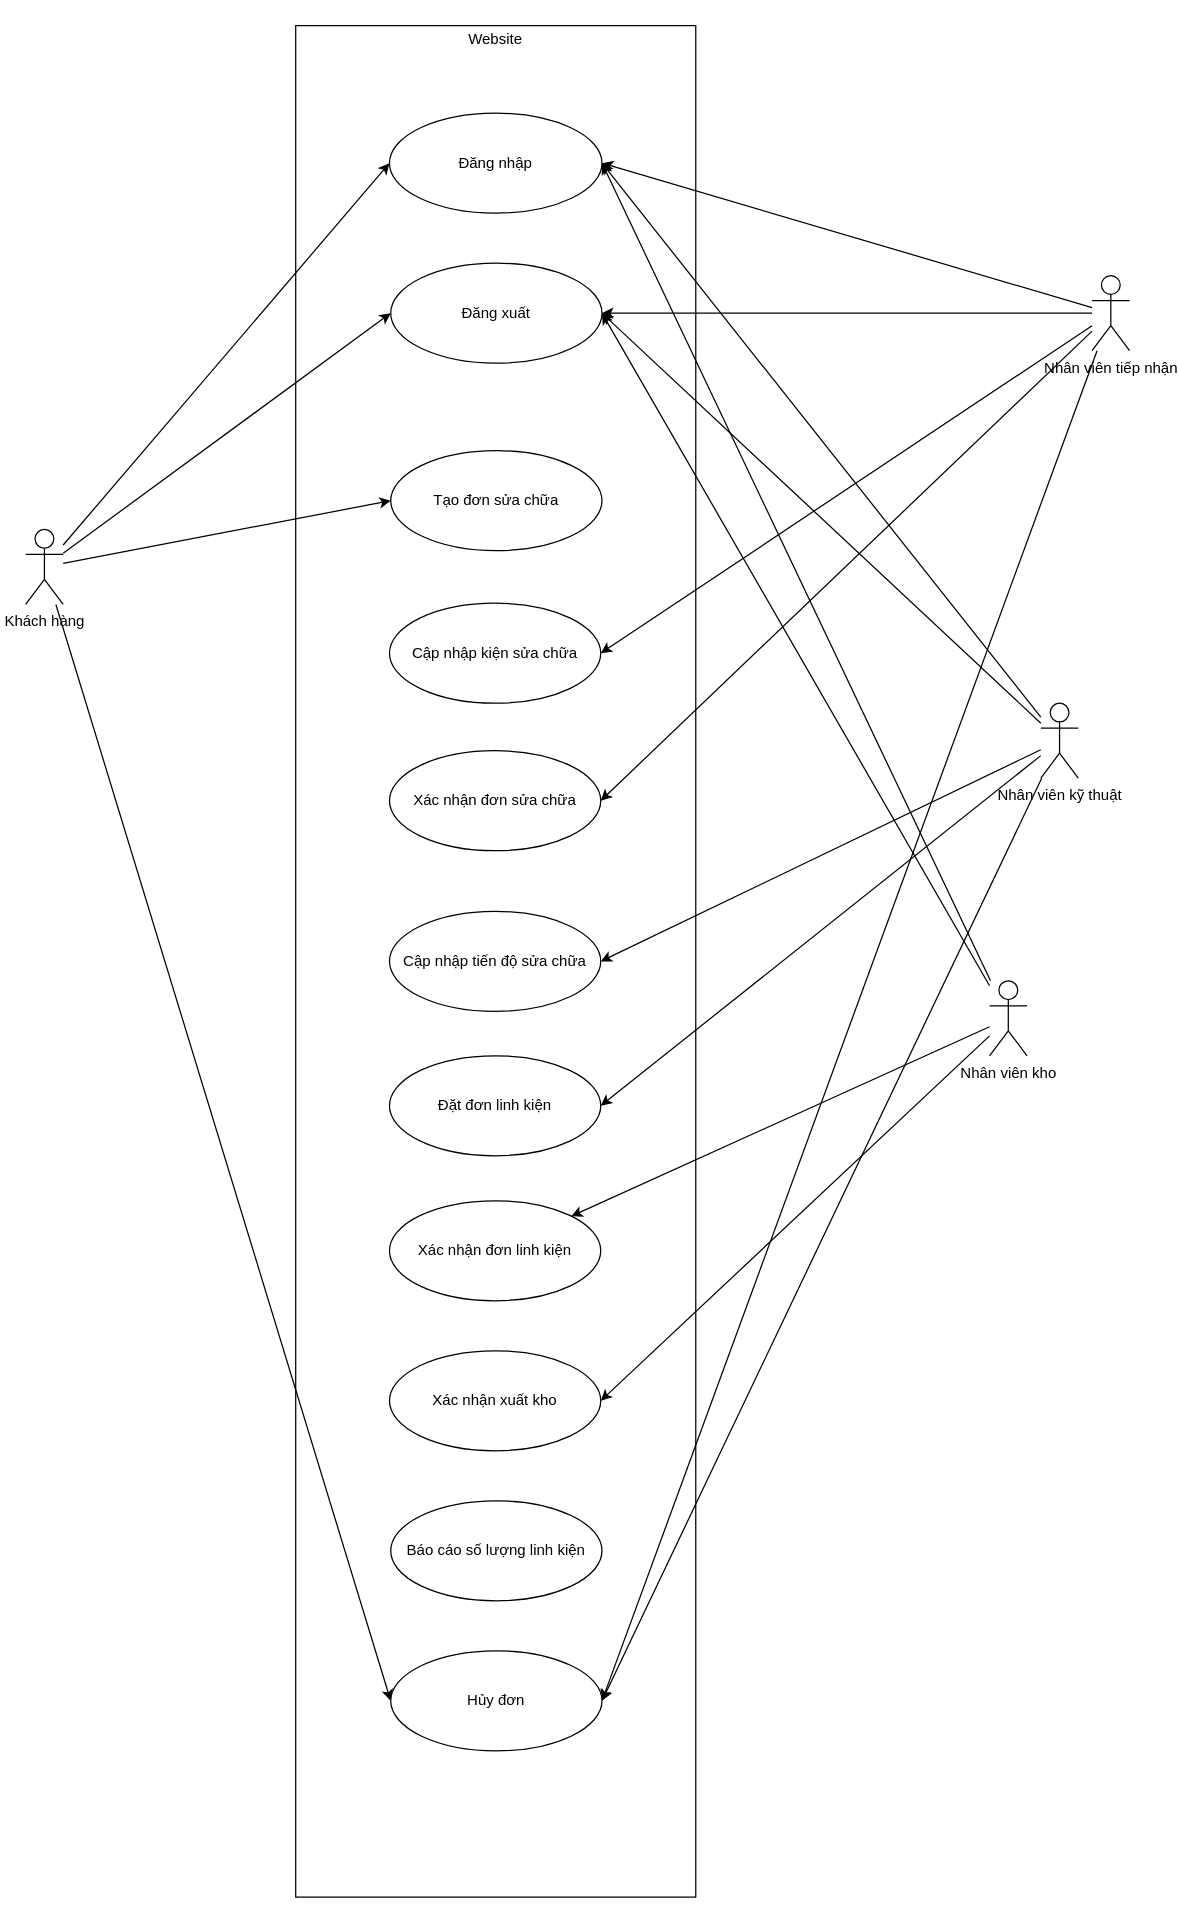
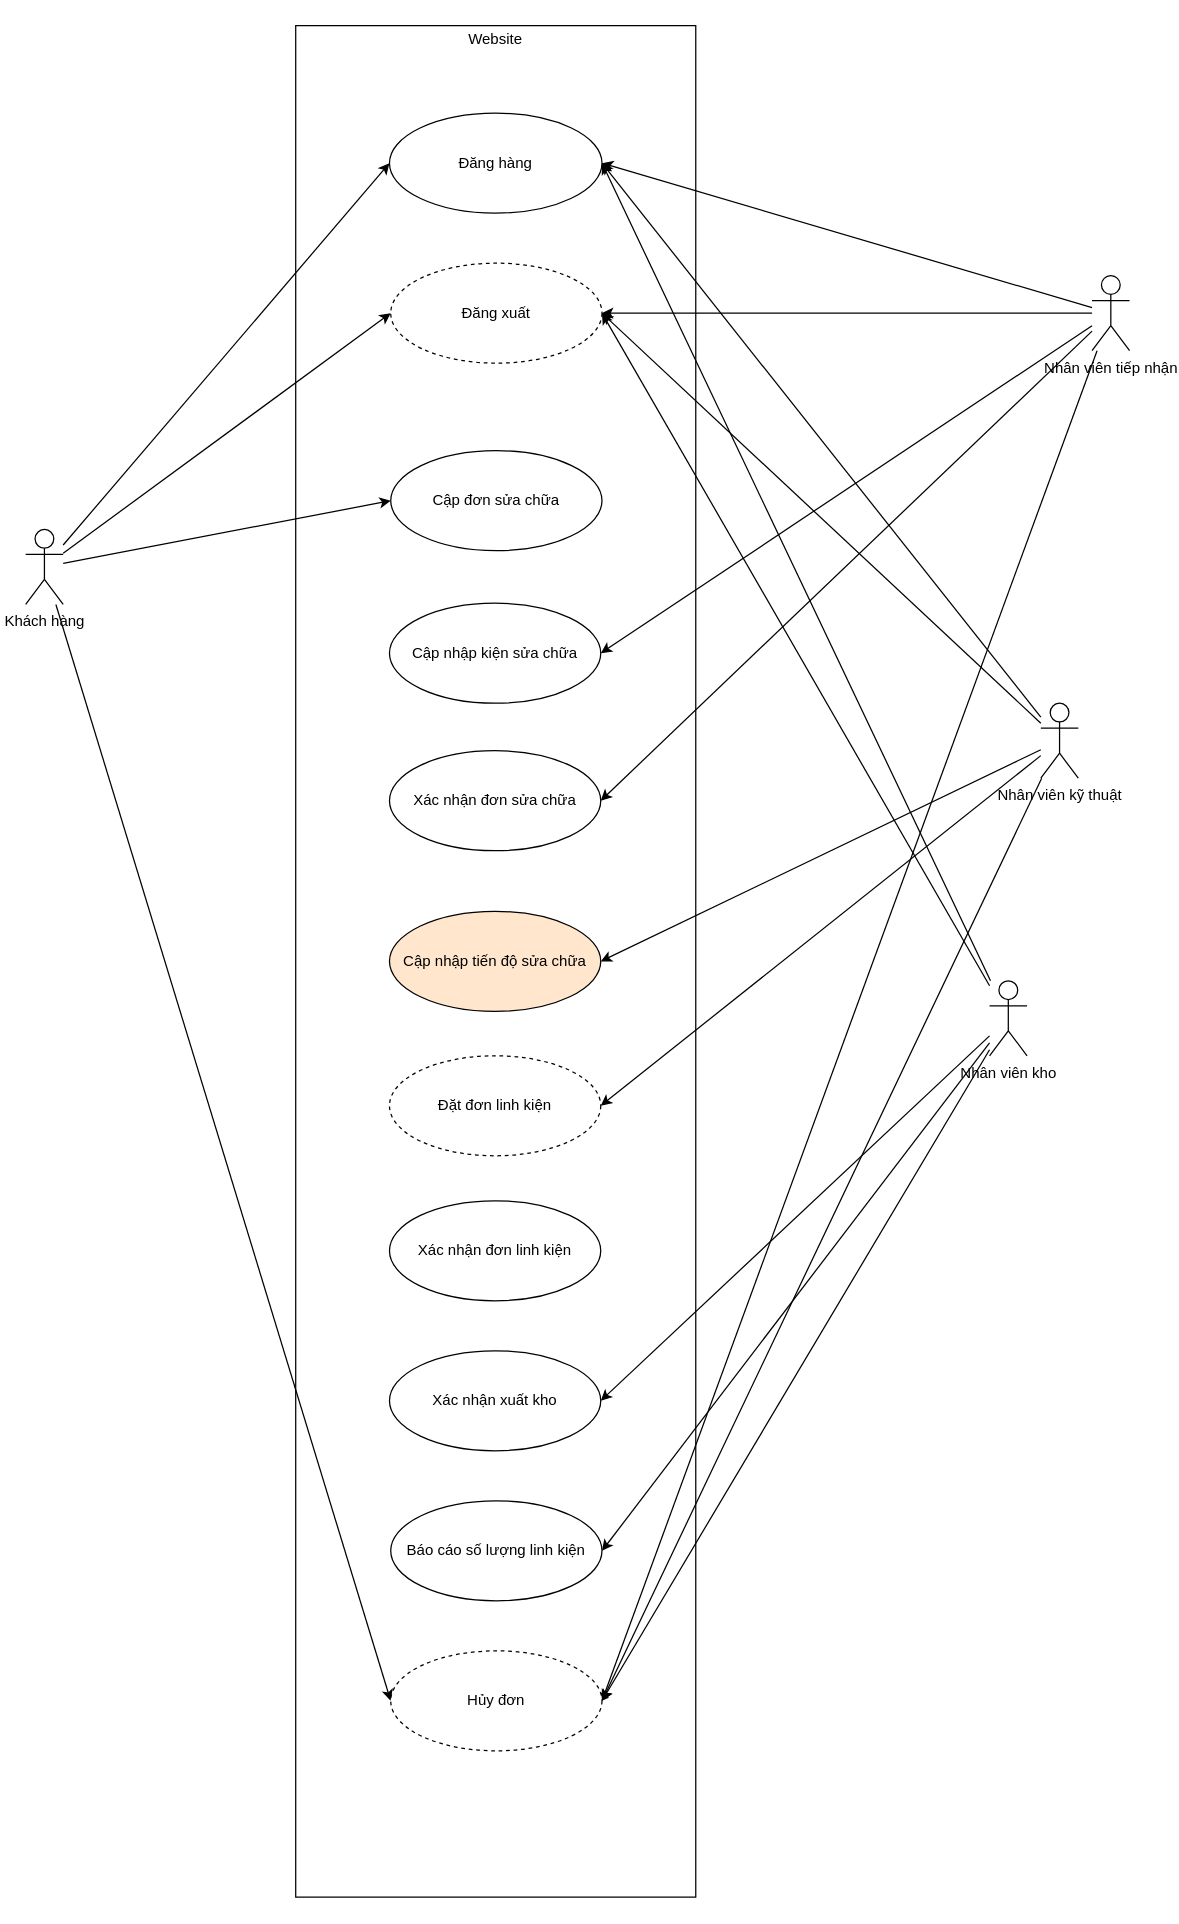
  <mxCell id="0" />
  <mxCell id="1" parent="0" />
  <mxCell id="2" value="&lt;p style=&quot;margin:0px;margin-top:4px;text-align:center;&quot;&gt;Website&lt;/p&gt;" style="verticalAlign=top;align=left;overflow=fill;fontSize=12;fontFamily=Helvetica;html=1;whiteSpace=wrap;fillColor=none;" parent="1" vertex="1"><mxGeometry x="236" y="20" width="320" height="1497" as="geometry" /></mxCell>
  <mxCell id="3" style="rounded=0;orthogonalLoop=1;jettySize=auto;html=1;entryX=1;entryY=0.5;entryDx=0;entryDy=0;" parent="1" source="8" target="16" edge="1"><mxGeometry relative="1" as="geometry" /></mxCell>
  <mxCell id="4" style="rounded=0;orthogonalLoop=1;jettySize=auto;html=1;entryX=1;entryY=0.5;entryDx=0;entryDy=0;" parent="1" source="8" target="15" edge="1"><mxGeometry relative="1" as="geometry" /></mxCell>
  <mxCell id="5" style="rounded=0;orthogonalLoop=1;jettySize=auto;html=1;entryX=1;entryY=0.5;entryDx=0;entryDy=0;" parent="1" source="8" target="31" edge="1"><mxGeometry relative="1" as="geometry" /></mxCell>
  <mxCell id="6" style="rounded=0;orthogonalLoop=1;jettySize=auto;html=1;entryX=1;entryY=0.5;entryDx=0;entryDy=0;" parent="1" source="8" target="32" edge="1"><mxGeometry relative="1" as="geometry" /></mxCell>
  <mxCell id="7" style="rounded=0;orthogonalLoop=1;jettySize=auto;html=1;entryX=1;entryY=0.5;entryDx=0;entryDy=0;" parent="1" source="8" target="36" edge="1"><mxGeometry relative="1" as="geometry" /></mxCell>
  <mxCell id="8" value="Nhân viên kỹ thuật" style="shape=umlActor;verticalLabelPosition=bottom;verticalAlign=top;html=1;outlineConnect=0;" parent="1" vertex="1"><mxGeometry x="832" y="562" width="30" height="60" as="geometry" /></mxCell>
  <mxCell id="9" style="rounded=0;orthogonalLoop=1;jettySize=auto;html=1;" parent="1" source="14" target="15" edge="1"><mxGeometry relative="1" as="geometry" /></mxCell>
  <mxCell id="10" style="rounded=0;orthogonalLoop=1;jettySize=auto;html=1;entryX=1;entryY=0.5;entryDx=0;entryDy=0;" parent="1" source="14" target="16" edge="1"><mxGeometry relative="1" as="geometry" /></mxCell>
  <mxCell id="11" style="rounded=0;orthogonalLoop=1;jettySize=auto;html=1;entryX=1;entryY=0.5;entryDx=0;entryDy=0;" parent="1" source="14" target="29" edge="1"><mxGeometry relative="1" as="geometry" /></mxCell>
  <mxCell id="12" style="rounded=0;orthogonalLoop=1;jettySize=auto;html=1;entryX=1;entryY=0.5;entryDx=0;entryDy=0;" parent="1" source="14" target="30" edge="1"><mxGeometry relative="1" as="geometry" /></mxCell>
- <mxCell id="13" style="rounded=0;orthogonalLoop=1;jettySize=auto;html=1;entryX=1;entryY=0.5;entryDx=0;entryDy=0;" parent="1" source="14" target="36" edge="1"><mxGeometry relative="1" as="geometry" /></mxCell>
+ <mxCell id="13" style="rounded=0;orthogonalLoop=1;jettySize=auto;html=1;entryX=1;entryY=0.5;entryDx=0;entryDy=0;endArrow=diamond;" parent="1" source="14" target="36" edge="1"><mxGeometry relative="1" as="geometry" /></mxCell>
  <mxCell id="14" value="Nhân viên tiếp nhận" style="shape=umlActor;verticalLabelPosition=bottom;verticalAlign=top;html=1;outlineConnect=0;" parent="1" vertex="1"><mxGeometry x="873" y="220" width="30" height="60" as="geometry" /></mxCell>
- <mxCell id="15" value="Đăng xuất" style="ellipse;whiteSpace=wrap;html=1;" parent="1" vertex="1"><mxGeometry x="312" y="210" width="169" height="80" as="geometry" /></mxCell>
- <mxCell id="16" value="Đăng nhập" style="ellipse;whiteSpace=wrap;html=1;" parent="1" vertex="1"><mxGeometry x="311" y="90" width="170" height="80" as="geometry" /></mxCell>
+ <mxCell id="15" value="Đăng xuất" style="ellipse;whiteSpace=wrap;html=1;dashed=1;" parent="1" vertex="1"><mxGeometry x="312" y="210" width="169" height="80" as="geometry" /></mxCell>
+ <mxCell id="16" value="Đăng hàng" style="ellipse;whiteSpace=wrap;html=1;" parent="1" vertex="1"><mxGeometry x="311" y="90" width="170" height="80" as="geometry" /></mxCell>
  <mxCell id="17" style="rounded=0;orthogonalLoop=1;jettySize=auto;html=1;entryX=0;entryY=0.5;entryDx=0;entryDy=0;" parent="1" source="21" target="16" edge="1"><mxGeometry relative="1" as="geometry" /></mxCell>
  <mxCell id="18" style="rounded=0;orthogonalLoop=1;jettySize=auto;html=1;entryX=0;entryY=0.5;entryDx=0;entryDy=0;" parent="1" source="21" target="15" edge="1"><mxGeometry relative="1" as="geometry" /></mxCell>
  <mxCell id="19" style="rounded=0;orthogonalLoop=1;jettySize=auto;html=1;entryX=0;entryY=0.5;entryDx=0;entryDy=0;" parent="1" source="21" target="28" edge="1"><mxGeometry relative="1" as="geometry" /></mxCell>
  <mxCell id="20" style="rounded=0;orthogonalLoop=1;jettySize=auto;html=1;entryX=0;entryY=0.5;entryDx=0;entryDy=0;" parent="1" source="21" target="36" edge="1"><mxGeometry relative="1" as="geometry" /></mxCell>
  <mxCell id="21" value="Khách hàng" style="shape=umlActor;verticalLabelPosition=bottom;verticalAlign=top;html=1;outlineConnect=0;" parent="1" vertex="1"><mxGeometry x="20" y="423" width="30" height="60" as="geometry" /></mxCell>
  <mxCell id="22" style="rounded=0;orthogonalLoop=1;jettySize=auto;html=1;entryX=1;entryY=0.5;entryDx=0;entryDy=0;" parent="1" source="27" target="16" edge="1"><mxGeometry relative="1" as="geometry" /></mxCell>
  <mxCell id="23" style="rounded=0;orthogonalLoop=1;jettySize=auto;html=1;entryX=1;entryY=0.5;entryDx=0;entryDy=0;" parent="1" source="27" target="15" edge="1"><mxGeometry relative="1" as="geometry" /></mxCell>
  <mxCell id="24" style="rounded=0;orthogonalLoop=1;jettySize=auto;html=1;entryX=1;entryY=0.5;entryDx=0;entryDy=0;" parent="1" source="27" target="34" edge="1"><mxGeometry relative="1" as="geometry" /></mxCell>
- <mxCell id="26" style="rounded=0;orthogonalLoop=1;jettySize=auto;html=1;" parent="1" source="27" target="33" edge="1"><mxGeometry relative="1" as="geometry" /></mxCell>
+ <mxCell id="25" style="rounded=0;orthogonalLoop=1;jettySize=auto;html=1;entryX=1;entryY=0.5;entryDx=0;entryDy=0;" parent="1" source="27" target="35" edge="1"><mxGeometry relative="1" as="geometry" /></mxCell>
+ <mxCell id="26" style="rounded=0;orthogonalLoop=1;jettySize=auto;html=1;entryX=1;entryY=0.5;entryDx=0;entryDy=0;" parent="1" source="27" target="36" edge="1"><mxGeometry relative="1" as="geometry" /></mxCell>
  <mxCell id="27" value="Nhân viên kho" style="shape=umlActor;verticalLabelPosition=bottom;verticalAlign=top;html=1;outlineConnect=0;" parent="1" vertex="1"><mxGeometry x="791" y="784" width="30" height="60" as="geometry" /></mxCell>
- <mxCell id="28" value="Tạo đơn sửa chữa" style="ellipse;whiteSpace=wrap;html=1;" parent="1" vertex="1"><mxGeometry x="312" y="360" width="169" height="80" as="geometry" /></mxCell>
+ <mxCell id="28" value="Cập đơn sửa chữa" style="ellipse;whiteSpace=wrap;html=1;" parent="1" vertex="1"><mxGeometry x="312" y="360" width="169" height="80" as="geometry" /></mxCell>
  <mxCell id="29" value="Cập nhập kiện sửa chữa" style="ellipse;whiteSpace=wrap;html=1;" parent="1" vertex="1"><mxGeometry x="311" y="482" width="169" height="80" as="geometry" /></mxCell>
  <mxCell id="30" value="Xác nhận đơn sửa chữa" style="ellipse;whiteSpace=wrap;html=1;" parent="1" vertex="1"><mxGeometry x="311" y="600" width="169" height="80" as="geometry" /></mxCell>
- <mxCell id="31" value="Cập nhập tiến độ sửa chữa" style="ellipse;whiteSpace=wrap;html=1;" parent="1" vertex="1"><mxGeometry x="311" y="728.5" width="169" height="80" as="geometry" /></mxCell>
- <mxCell id="32" value="Đặt đơn linh kiện" style="ellipse;whiteSpace=wrap;html=1;" parent="1" vertex="1"><mxGeometry x="311" y="844" width="169" height="80" as="geometry" /></mxCell>
+ <mxCell id="31" value="Cập nhập tiến độ sửa chữa" style="ellipse;whiteSpace=wrap;html=1;fillColor=#ffe6cc;" parent="1" vertex="1"><mxGeometry x="311" y="728.5" width="169" height="80" as="geometry" /></mxCell>
+ <mxCell id="32" value="Đặt đơn linh kiện" style="ellipse;whiteSpace=wrap;html=1;dashed=1;" parent="1" vertex="1"><mxGeometry x="311" y="844" width="169" height="80" as="geometry" /></mxCell>
  <mxCell id="33" value="Xác nhận đơn linh kiện" style="ellipse;whiteSpace=wrap;html=1;" parent="1" vertex="1"><mxGeometry x="311" y="960" width="169" height="80" as="geometry" /></mxCell>
  <mxCell id="34" value="Xác nhận xuất kho" style="ellipse;whiteSpace=wrap;html=1;" parent="1" vertex="1"><mxGeometry x="311" y="1080" width="169" height="80" as="geometry" /></mxCell>
  <mxCell id="35" value="Báo cáo số lượng linh kiện" style="ellipse;whiteSpace=wrap;html=1;" parent="1" vertex="1"><mxGeometry x="312" y="1200" width="169" height="80" as="geometry" /></mxCell>
- <mxCell id="36" value="Hủy đơn" style="ellipse;whiteSpace=wrap;html=1;" parent="1" vertex="1"><mxGeometry x="312" y="1320" width="169" height="80" as="geometry" /></mxCell>
+ <mxCell id="36" value="Hủy đơn" style="ellipse;whiteSpace=wrap;html=1;dashed=1;" parent="1" vertex="1"><mxGeometry x="312" y="1320" width="169" height="80" as="geometry" /></mxCell>
